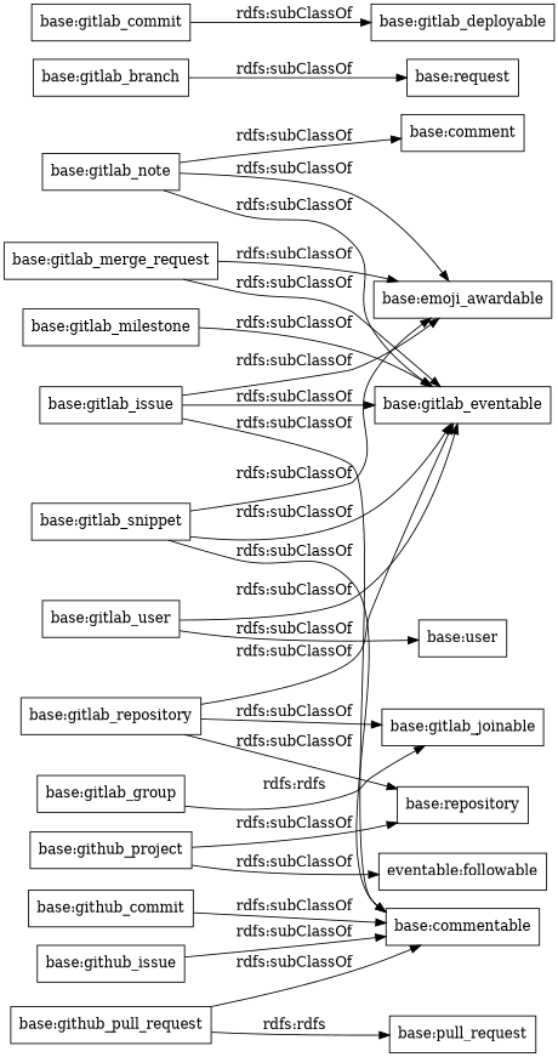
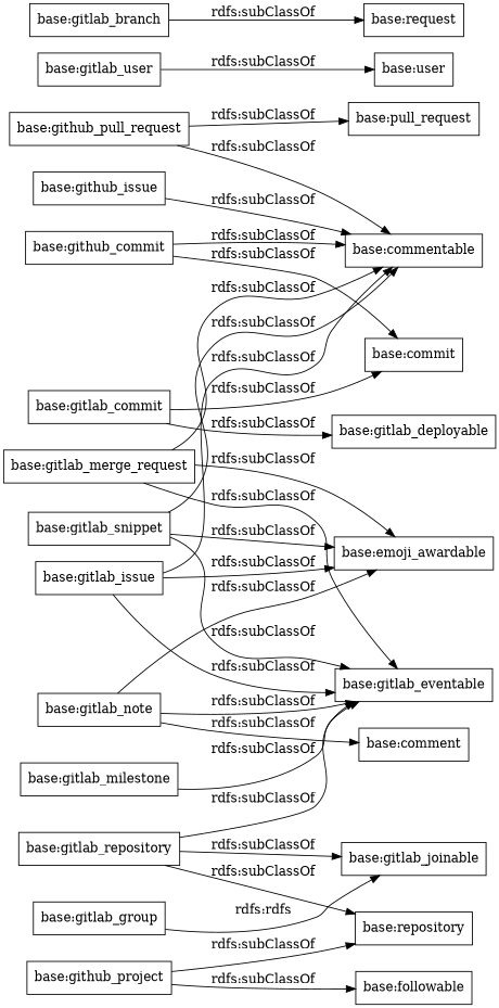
  digraph {
    rankdir=LR
    node [color=black shape=rectangle]
    "base:gitlab_issue"
    "base:emoji_awardable"
    "base:commentable"
    "base:gitlab_eventable"
    "base:github_pull_request"
    "base:pull_request"
    "base:gitlab_merge_request"
    "base:gitlab_user"
    "base:user"
    "base:gitlab_milestone"
    "base:github_issue"
    "base:github_commit"
+   "base:commit"
    "base:gitlab_repository"
    "base:gitlab_joinable"
    "base:repository"
    n17 [label="base:request"]
    "base:gitlab_branch"
    "base:gitlab_group"
    "base:github_project"
-   "base:followable" [label="eventable:followable"]
+   "base:followable"
    "base:gitlab_snippet"
    "base:gitlab_commit"
    "base:gitlab_deployable"
    "base:gitlab_note"
    "base:comment"
    "base:gitlab_issue" -> "base:emoji_awardable" [label="rdfs:subClassOf"]
    "base:gitlab_issue" -> "base:commentable" [label="rdfs:subClassOf"]
    "base:gitlab_issue" -> "base:gitlab_eventable" [label="rdfs:subClassOf"]
    "base:github_pull_request" -> "base:commentable" [label="rdfs:subClassOf"]
-   "base:github_pull_request" -> "base:pull_request" [label="rdfs:rdfs"]
+   "base:github_pull_request" -> "base:pull_request" [label="rdfs:subClassOf"]
    "base:gitlab_merge_request" -> "base:emoji_awardable" [label="rdfs:subClassOf"]
+   "base:gitlab_merge_request" -> "base:commentable" [label="rdfs:subClassOf"]
    "base:gitlab_merge_request" -> "base:gitlab_eventable" [label="rdfs:subClassOf"]
-   "base:gitlab_user" -> "base:gitlab_eventable" [label="rdfs:subClassOf"]
    "base:gitlab_user" -> "base:user" [label="rdfs:subClassOf"]
    "base:gitlab_milestone" -> "base:gitlab_eventable" [label="rdfs:subClassOf"]
    "base:github_issue" -> "base:commentable" [label="rdfs:subClassOf"]
    "base:github_commit" -> "base:commentable" [label="rdfs:subClassOf"]
+   "base:github_commit" -> "base:commit" [label="rdfs:subClassOf"]
    "base:gitlab_repository" -> "base:gitlab_eventable" [label="rdfs:subClassOf"]
    "base:gitlab_repository" -> "base:gitlab_joinable" [label="rdfs:subClassOf"]
    "base:gitlab_repository" -> "base:repository" [label="rdfs:subClassOf"]
    "base:gitlab_branch" -> n17 [label="rdfs:subClassOf"]
    "base:gitlab_group" -> "base:gitlab_joinable" [label="rdfs:rdfs"]
    "base:github_project" -> "base:repository" [label="rdfs:subClassOf"]
    "base:github_project" -> "base:followable" [label="rdfs:subClassOf"]
    "base:gitlab_snippet" -> "base:emoji_awardable" [label="rdfs:subClassOf"]
    "base:gitlab_snippet" -> "base:commentable" [label="rdfs:subClassOf"]
    "base:gitlab_snippet" -> "base:gitlab_eventable" [label="rdfs:subClassOf"]
+   "base:gitlab_commit" -> "base:commit" [label="rdfs:subClassOf"]
    "base:gitlab_commit" -> "base:gitlab_deployable" [label="rdfs:subClassOf"]
    "base:gitlab_note" -> "base:emoji_awardable" [label="rdfs:subClassOf"]
    "base:gitlab_note" -> "base:gitlab_eventable" [label="rdfs:subClassOf"]
    "base:gitlab_note" -> "base:comment" [label="rdfs:subClassOf"]
  }
